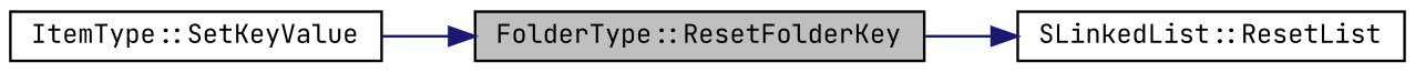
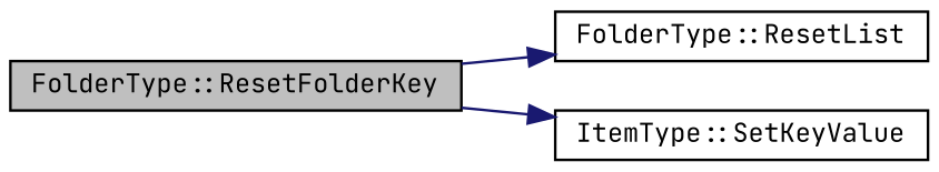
  digraph {
    fontname="JetBrains Mono"
    rankdir=LR
    node [color=black fillcolor=white fontname="JetBrains Mono" fontsize=10 shape=record style=filled]
    edge [color=midnightblue fontname="JetBrains Mono" fontsize=10 labelfontname=Helvetica labelfontsize=10 style=solid]
    n1 [fillcolor=grey75 fontcolor=black height=0.2 label="FolderType::ResetFolderKey" width=0.4]
-   n2 [height=0.2 label="SLinkedList::ResetList" width=0.4]
+   n2 [height=0.2 label="FolderType::ResetList" width=0.4]
    n3 [height=0.2 label="ItemType::SetKeyValue" width=0.4]
    n1 -> n2
-   n3 -> n1
+   n1 -> n3
  }
